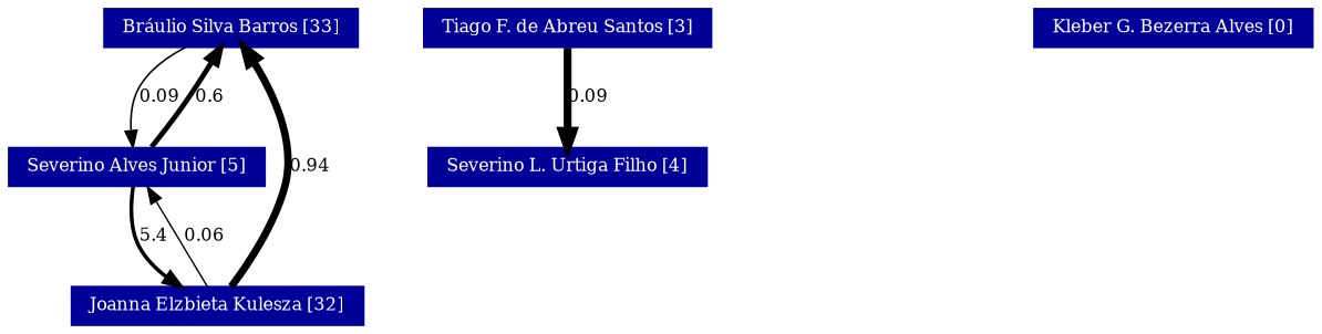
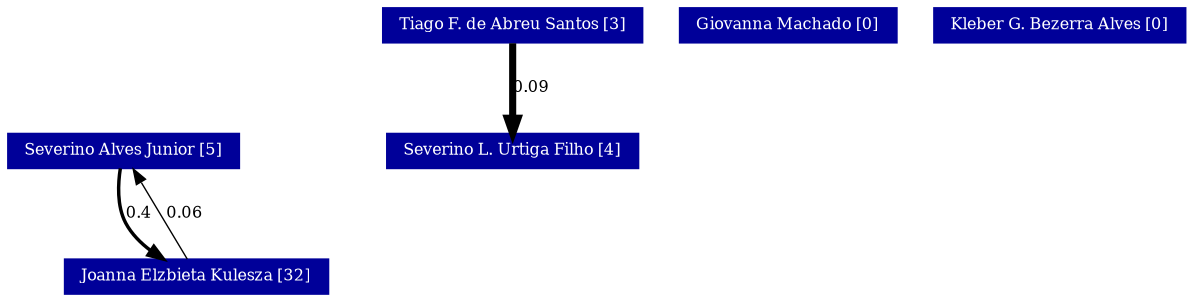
  strict digraph {
    node [color="#000099" fontcolor="#FFFFFF" fontsize=8 shape=rectangle style=filled]
    edge [arrowhead=normal arrowsize=0.75 fontsize=8]
-   n1 [height=0.23611 label="Bráulio Silva Barros [33]" width=1.375]
    n2 [height=0.23611 label="Severino Alves Junior [5]" width=1.3889]
    n3 [height=0.23611 label="Joanna Elzbieta Kulesza [32]" width=1.5556]
    n4 [height=0.23611 label="Severino L. Urtiga Filho [4]" width=1.5139]
    n5 [height=0.23611 label="Tiago F. de Abreu Santos [3]" width=1.5556]
+   n6 [height=0.23611 label="Giovanna Machado [0]" width=1.2639]
    n7 [height=0.23611 label="Kleber G. Bezerra Alves [0]" width=1.5417]
-   n1 -> n2 [label=0.09 penwidth=0.77]
-   n2 -> n1 [label=0.6 penwidth=2.3]
-   n2 -> n3 [label=5.4 penwidth=1.7]
-   n3 -> n1 [label=0.94 penwidth=3.32]
+   n2 -> n3 [label=0.4 penwidth=1.7]
    n3 -> n2 [label=0.06 penwidth=0.68]
    n5 -> n4 [label=0.09 penwidth=3.5]
  }
